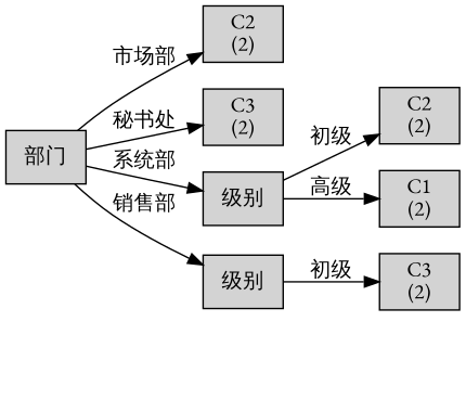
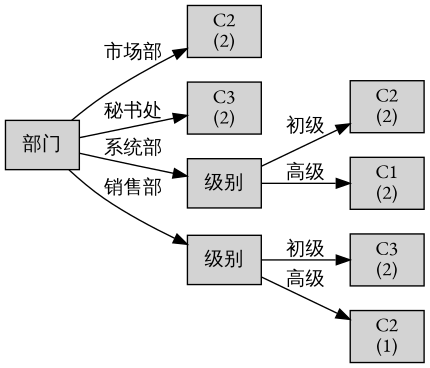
  digraph {
    rankdir=LR
    fontname="EB Garamond"
    node [shape=box style=filled weight=2 fontname="EB Garamond"]
    edge [fontname="EB Garamond"]
    n1 [label="部门\n" weight=1]
    n2 [label="C2\n(2)\n"]
    n3 [label="C3\n(2)\n"]
    n4 [label="级别\n"]
    n5 [label="级别\n"]
    n6 [label="C2\n(2)\n" weight=3]
    n7 [label="C1\n(2)\n" weight=3]
    n8 [label="C3\n(2)\n" weight=3]
+   n9 [label="C2\n(1)\n" weight=3]
    subgraph sub_1 {
      rank=same
      n1
    }
    subgraph sub_2 {
      rank=same
      n2
      n3
      n4
      n5
    }
    subgraph sub_3 {
      rank=same
      n6
      n7
      n8
+     n9
    }
    n1 -> n2 [label="市场部"]
    n1 -> n3 [label="秘书处"]
    n1 -> n4 [label="系统部"]
    n1 -> n5 [label="销售部"]
    n4 -> n6 [label="初级"]
    n4 -> n7 [label="高级"]
    n5 -> n8 [label="初级"]
+   n5 -> n9 [label="高级"]
  }
